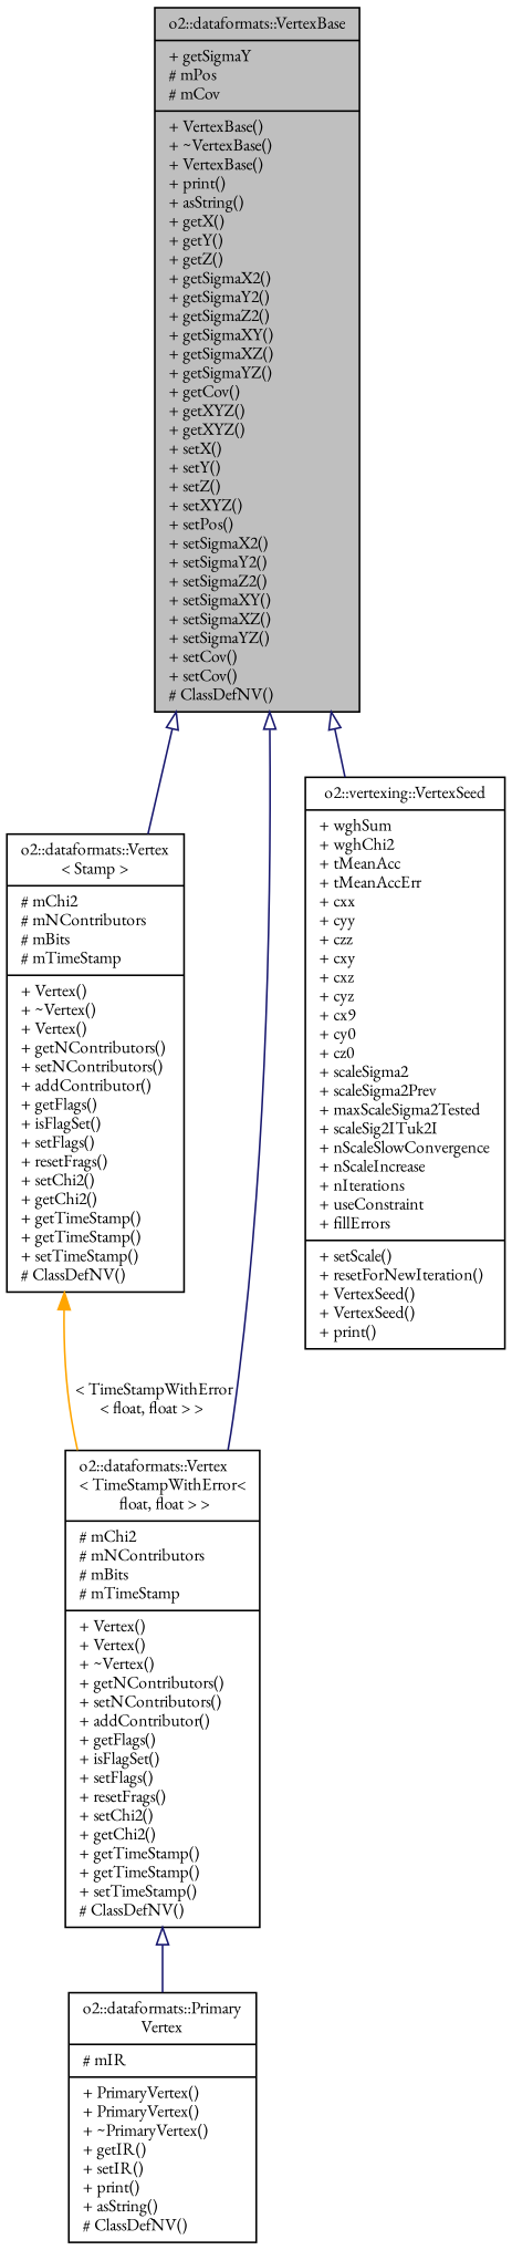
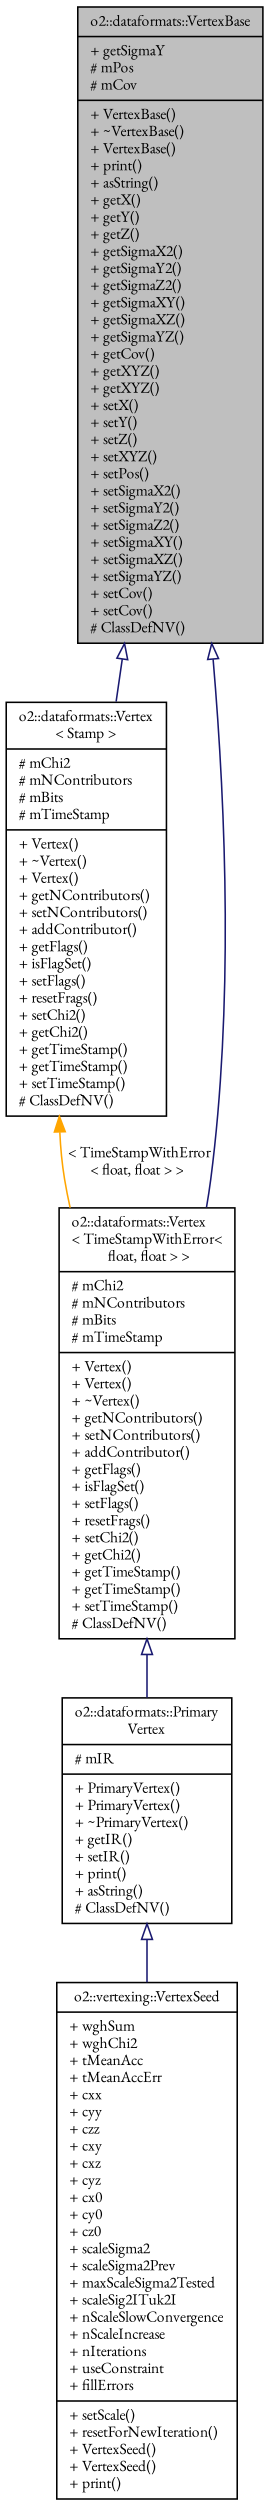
  digraph {
    fontname="EB Garamond"
    node [color=black fontname="EB Garamond" fontsize=10 shape=record]
    edge [arrowtail=onormal color=midnightblue dir=back fontname="EB Garamond" fontsize=10 labelfontname=Helvetica labelfontsize=10 style=solid]
    n1 [fillcolor=grey75 fontcolor=black height=0.2 label="{o2::dataformats::VertexBase\n|+ getSigmaY\l# mPos\l# mCov\l|+ VertexBase()\l+ ~VertexBase()\l+ VertexBase()\l+ print()\l+ asString()\l+ getX()\l+ getY()\l+ getZ()\l+ getSigmaX2()\l+ getSigmaY2()\l+ getSigmaZ2()\l+ getSigmaXY()\l+ getSigmaXZ()\l+ getSigmaYZ()\l+ getCov()\l+ getXYZ()\l+ getXYZ()\l+ setX()\l+ setY()\l+ setZ()\l+ setXYZ()\l+ setPos()\l+ setSigmaX2()\l+ setSigmaY2()\l+ setSigmaZ2()\l+ setSigmaXY()\l+ setSigmaXZ()\l+ setSigmaYZ()\l+ setCov()\l+ setCov()\l# ClassDefNV()\l}" style=filled width=0.4]
    n2 [height=0.2 label="{o2::dataformats::Vertex\l\< Stamp \>\n|# mChi2\l# mNContributors\l# mBits\l# mTimeStamp\l|+ Vertex()\l+ ~Vertex()\l+ Vertex()\l+ getNContributors()\l+ setNContributors()\l+ addContributor()\l+ getFlags()\l+ isFlagSet()\l+ setFlags()\l+ resetFrags()\l+ setChi2()\l+ getChi2()\l+ getTimeStamp()\l+ getTimeStamp()\l+ setTimeStamp()\l# ClassDefNV()\l}" width=0.4]
    n3 [height=0.2 label="{o2::dataformats::Vertex\l\< TimeStampWithError\<\l float, float \> \>\n|# mChi2\l# mNContributors\l# mBits\l# mTimeStamp\l|+ Vertex()\l+ Vertex()\l+ ~Vertex()\l+ getNContributors()\l+ setNContributors()\l+ addContributor()\l+ getFlags()\l+ isFlagSet()\l+ setFlags()\l+ resetFrags()\l+ setChi2()\l+ getChi2()\l+ getTimeStamp()\l+ getTimeStamp()\l+ setTimeStamp()\l# ClassDefNV()\l}" width=0.4]
    n4 [height=0.2 label="{o2::dataformats::Primary\lVertex\n|# mIR\l|+ PrimaryVertex()\l+ PrimaryVertex()\l+ ~PrimaryVertex()\l+ getIR()\l+ setIR()\l+ print()\l+ asString()\l# ClassDefNV()\l}" width=0.4]
-   n5 [height=0.2 label="{o2::vertexing::VertexSeed\n|+ wghSum\l+ wghChi2\l+ tMeanAcc\l+ tMeanAccErr\l+ cxx\l+ cyy\l+ czz\l+ cxy\l+ cxz\l+ cyz\l+ cx9\l+ cy0\l+ cz0\l+ scaleSigma2\l+ scaleSigma2Prev\l+ maxScaleSigma2Tested\l+ scaleSig2ITuk2I\l+ nScaleSlowConvergence\l+ nScaleIncrease\l+ nIterations\l+ useConstraint\l+ fillErrors\l|+ setScale()\l+ resetForNewIteration()\l+ VertexSeed()\l+ VertexSeed()\l+ print()\l}" width=0.4]
+   n5 [height=0.2 label="{o2::vertexing::VertexSeed\n|+ wghSum\l+ wghChi2\l+ tMeanAcc\l+ tMeanAccErr\l+ cxx\l+ cyy\l+ czz\l+ cxy\l+ cxz\l+ cyz\l+ cx0\l+ cy0\l+ cz0\l+ scaleSigma2\l+ scaleSigma2Prev\l+ maxScaleSigma2Tested\l+ scaleSig2ITuk2I\l+ nScaleSlowConvergence\l+ nScaleIncrease\l+ nIterations\l+ useConstraint\l+ fillErrors\l|+ setScale()\l+ resetForNewIteration()\l+ VertexSeed()\l+ VertexSeed()\l+ print()\l}" width=0.4]
    n1 -> n2
    n1 -> n3
    n2 -> n3 [color=orange label=" \< TimeStampWithError\l\< float, float \> \>" arrowtail=""]
    n3 -> n4
-   n1 -> n5
+   n4 -> n5
  }
